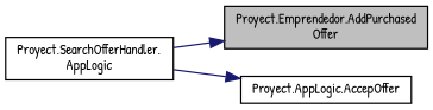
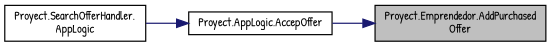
  digraph {
    fontname="Patrick Hand"
    rankdir=RL
    node [color=black fillcolor=white fontname="Patrick Hand" fontsize=10 shape=record style=filled]
    edge [color=midnightblue dir=back fontname="Patrick Hand" fontsize=10 labelfontname=Helvetica labelfontsize=10 style=solid]
    n1 [fillcolor=grey75 fontcolor=black height=0.2 label="Proyect.Emprendedor.AddPurchased\lOffer" width=0.4]
    n2 [height=0.2 label="Proyect.AppLogic.AccepOffer" width=0.4]
    n3 [height=0.2 label="Proyect.SearchOfferHandler.\lAppLogic" width=0.4]
-   n1 -> n3
+   n1 -> n2
    n2 -> n3
  }
